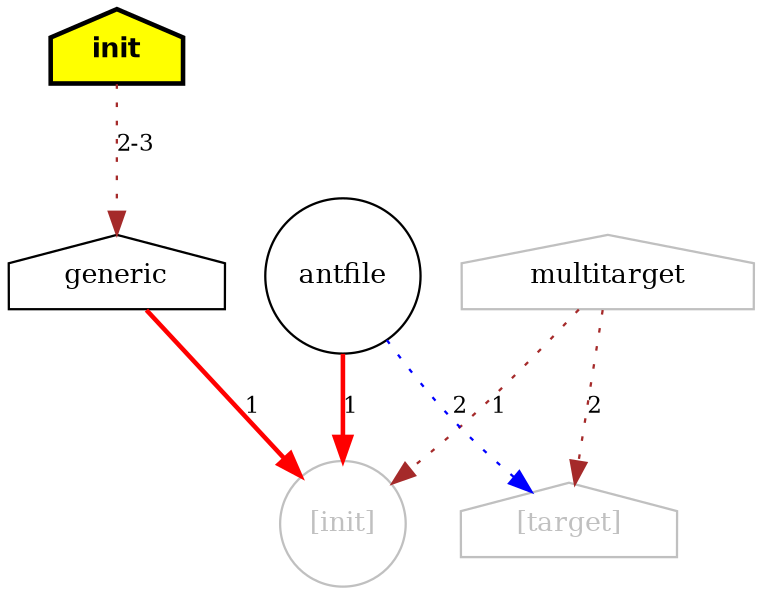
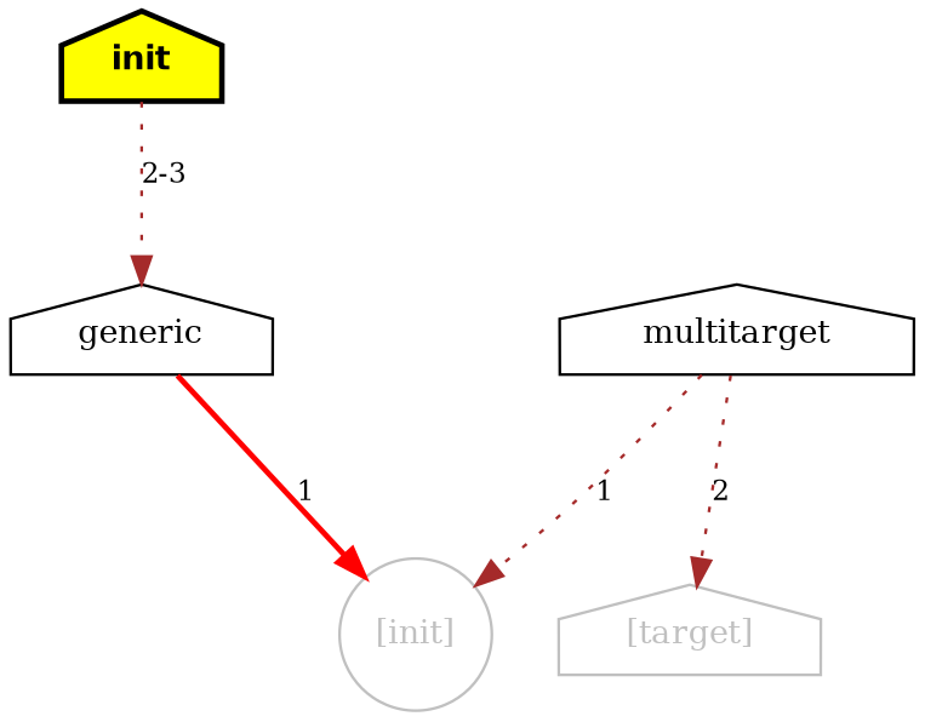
  digraph {
    rankdir=TB
    node [fontsize=12 shape=house]
    edge [color=brown fontsize=10 style=dotted]
    init [fillcolor=yellow fontname="Helvetica-Bold" style="filled,bold"]
    generic
    "[init]" [color=gray fontcolor=gray shape=circle]
-   multitarget [color=gray]
+   multitarget
    "[target]" [color=gray fontcolor=gray]
-   antfile [shape=circle]
    init -> generic [label="2-3"]
    generic -> "[init]" [color=red label=1 style=bold]
    multitarget -> "[init]" [label=1]
    multitarget -> "[target]" [label=2]
-   antfile -> "[init]" [color=red label=1 style=bold]
-   antfile -> "[target]" [color=blue label=2]
  }
